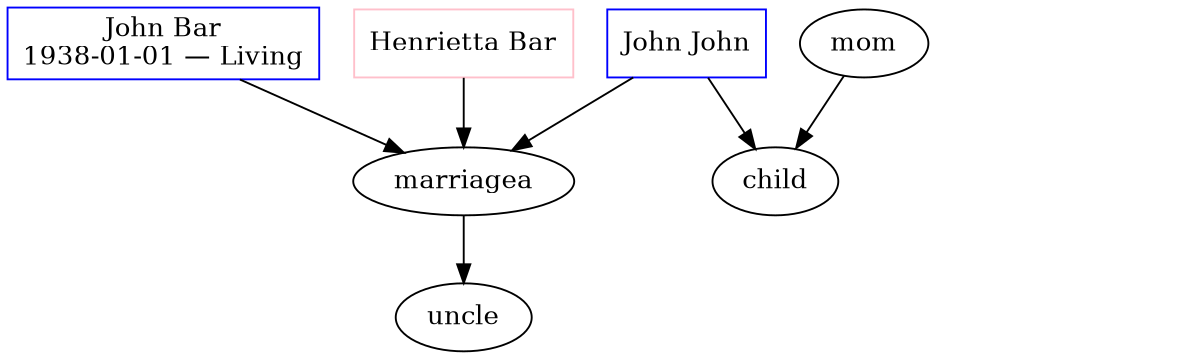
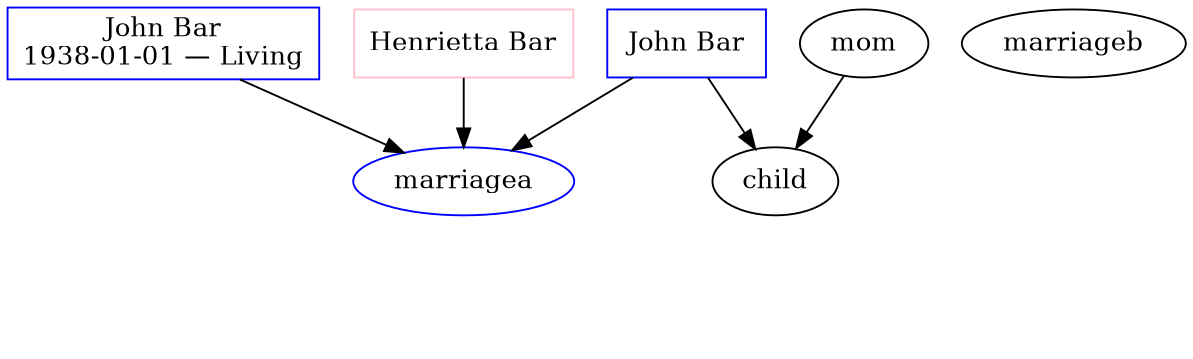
  digraph {
    n1 [color=blue label="John Bar\n1938-01-01 &mdash; Living" shape=rectangle]
-   marriagea
-   uncle
+   marriagea [color=blue]
    n4 [color=pink label="Henrietta Bar" shape=rectangle]
-   n5 [color=blue label="John John" shape=rectangle]
+   n5 [color=blue label="John Bar" shape=rectangle]
    child
    mom
+   marriageb
    n1 -> marriagea
-   marriagea -> uncle
    n4 -> marriagea
    n5 -> marriagea
    n5 -> child
    mom -> child
  }
